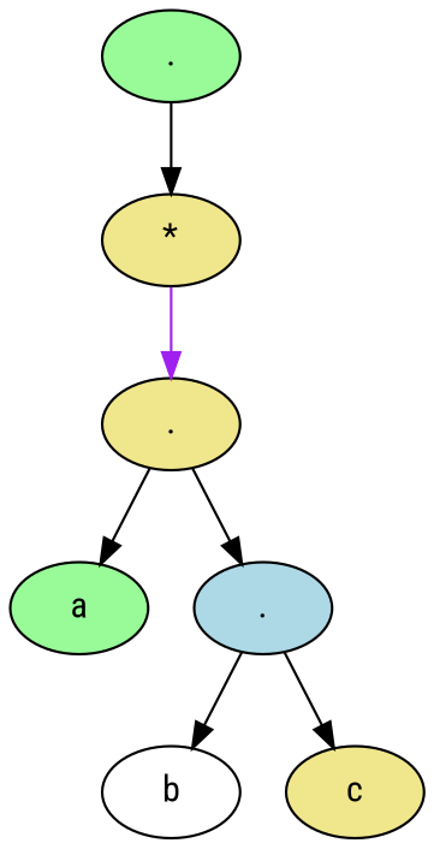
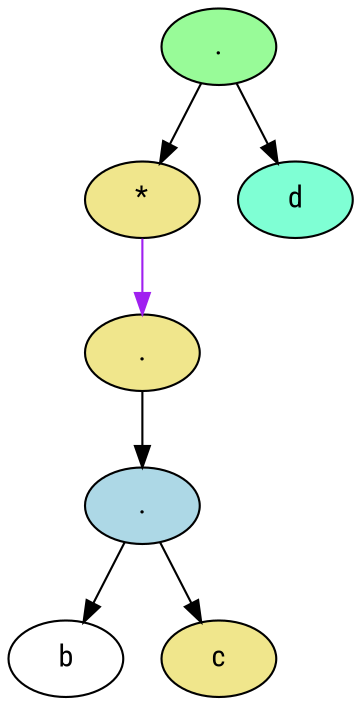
  digraph {
    fontname="Roboto Condensed"
    node [fillcolor=khaki fontname="Roboto Condensed" style=filled]
    edge [color=black fontname="Roboto Condensed"]
    n1 [fillcolor=palegreen label="."]
    n2 [label="*"]
+   n3 [fillcolor=aquamarine label=d]
    n4 [label="."]
-   n5 [fillcolor=palegreen label=a]
    n6 [fillcolor=lightblue label="."]
    n7 [fillcolor=white label=b]
    n8 [label=c]
    n1 -> n2
+   n1 -> n3
    n2 -> n4 [color=purple]
-   n4 -> n5
    n4 -> n6
    n6 -> n7
    n6 -> n8
  }
